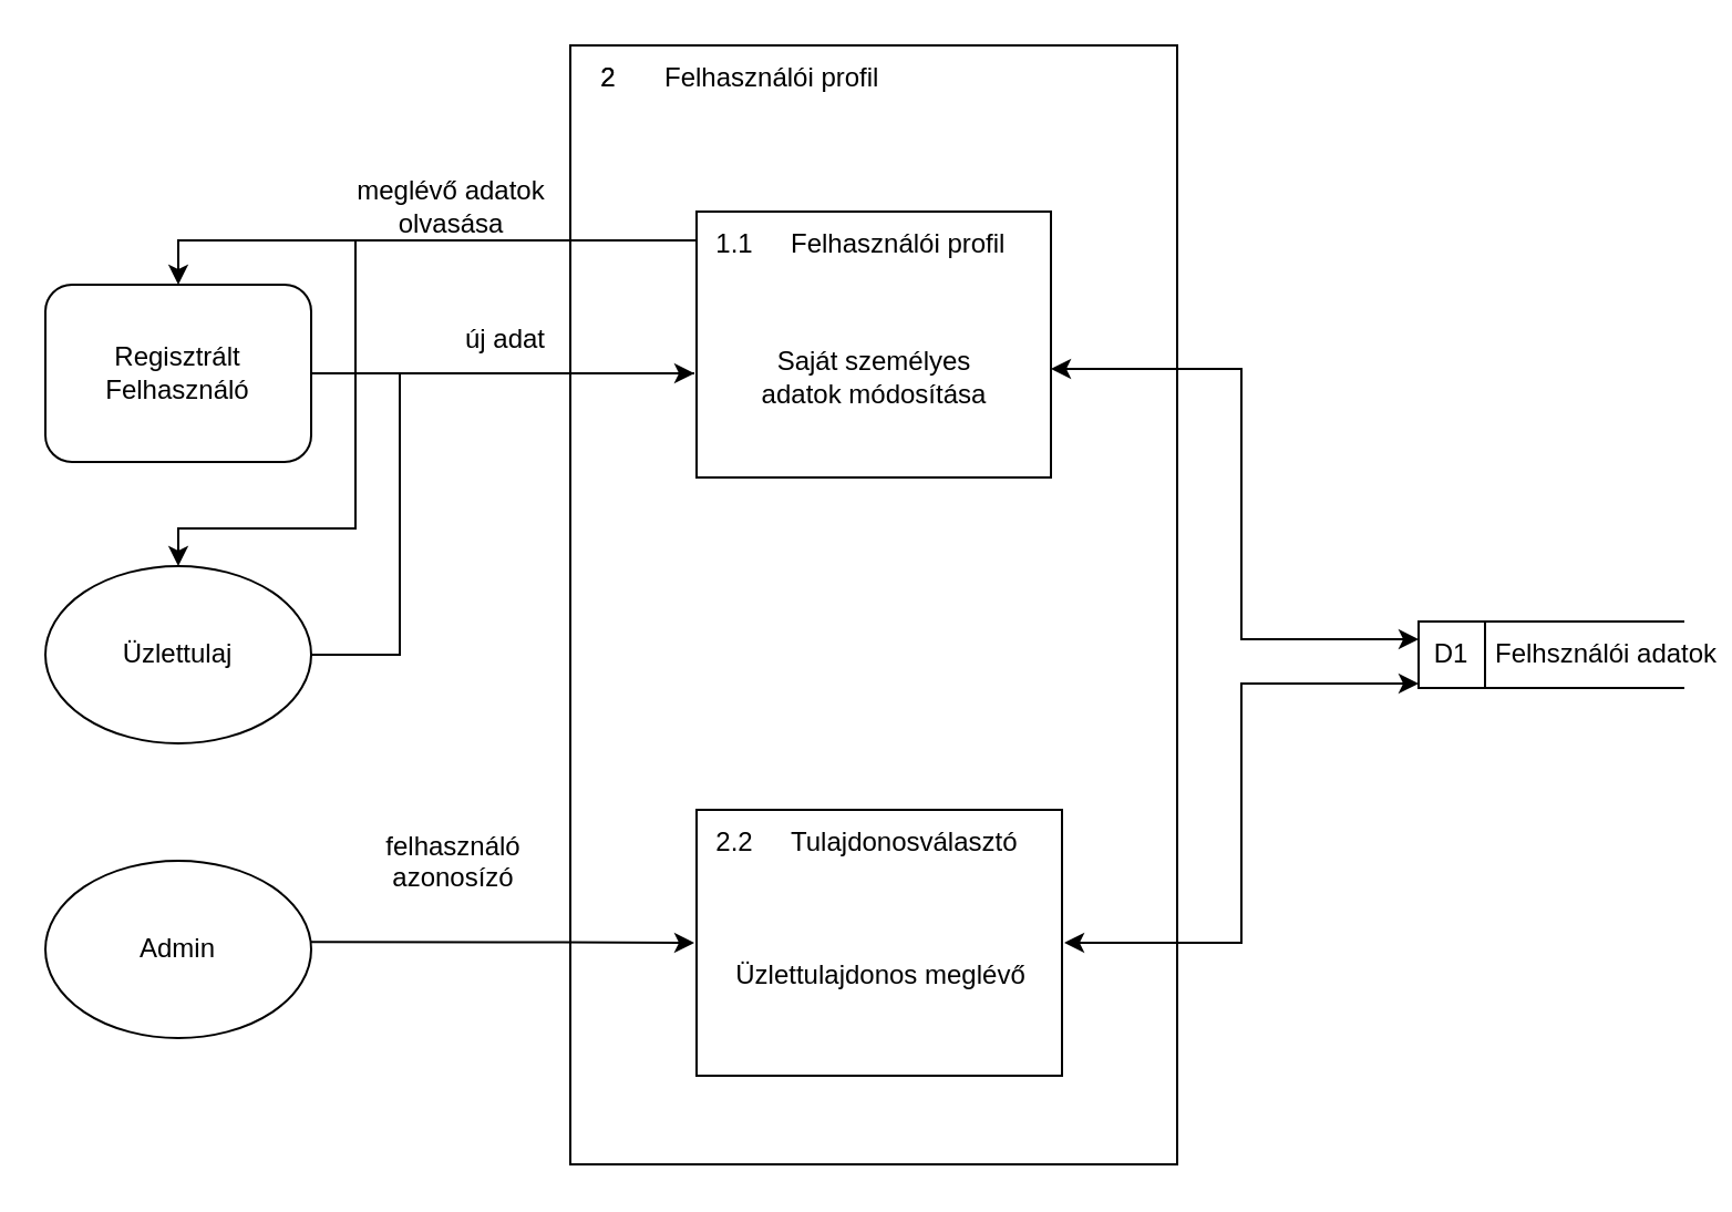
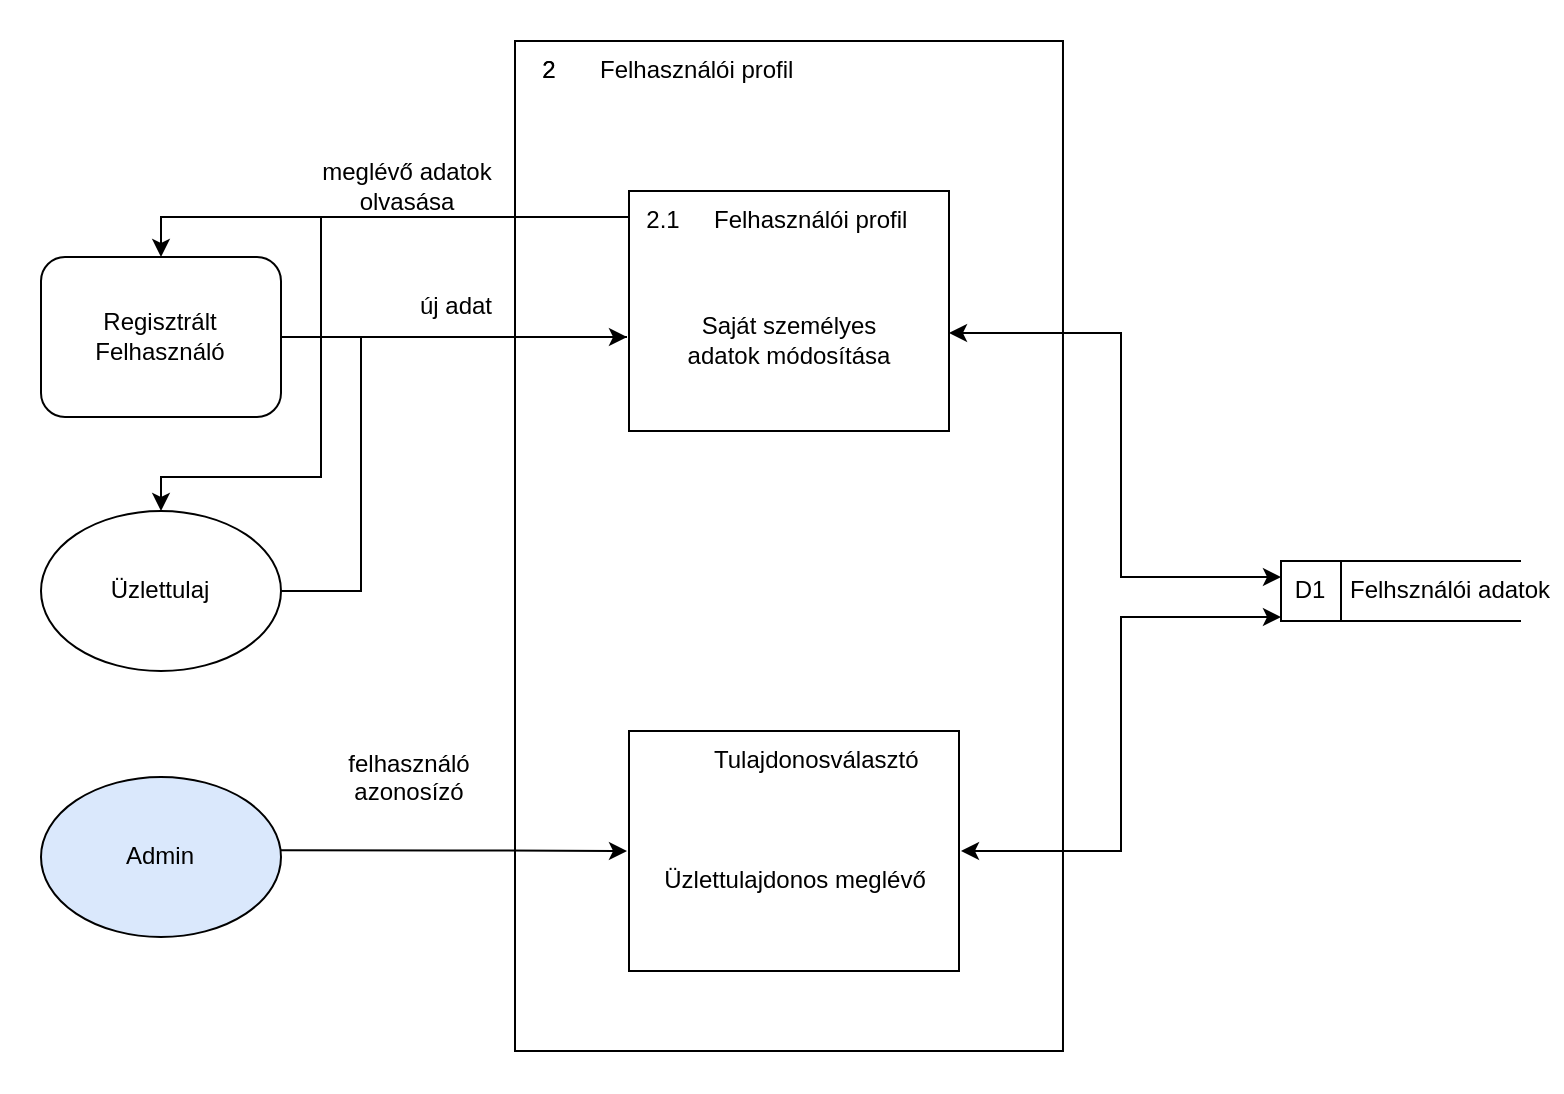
  <mxCell id="0" />
  <mxCell id="1" parent="0" />
  <mxCell id="2" value="" style="html=1;dashed=0;whitespace=wrap;shape=mxgraph.dfd.process;align=center;container=1;collapsible=0;spacingTop=30;" parent="1" vertex="1"><mxGeometry x="257" y="20" width="273.99" height="505" as="geometry" /></mxCell>
  <mxCell id="3" value="2" style="text;html=1;strokeColor=none;fillColor=none;align=center;verticalAlign=middle;whiteSpace=wrap;rounded=0;movable=0;resizable=0;rotatable=0;cloneable=0;deletable=0;connectable=0;allowArrows=0;pointerEvents=1;" parent="2" vertex="1"><mxGeometry width="35" height="30" as="geometry" /></mxCell>
  <mxCell id="4" value="Felhasználói profil" style="text;html=1;strokeColor=none;fillColor=none;align=left;verticalAlign=middle;whiteSpace=wrap;rounded=0;movable=0;resizable=0;connectable=0;allowArrows=0;rotatable=0;cloneable=0;deletable=0;spacingLeft=6;autosize=1;resizeWidth=0;" parent="2" vertex="1"><mxGeometry x="35" width="120" height="30" as="geometry" /></mxCell>
  <mxCell id="5" value="Saját személyes&lt;br&gt;adatok módosítása" style="html=1;dashed=0;whitespace=wrap;shape=mxgraph.dfd.process2;align=center;container=1;collapsible=0;spacingTop=30;movable=1;resizable=1;rotatable=1;deletable=1;editable=1;locked=0;connectable=1;" parent="2" vertex="1"><mxGeometry x="57" y="75" width="160" height="120" as="geometry" /></mxCell>
- <mxCell id="6" value="1.1" style="text;html=1;strokeColor=none;fillColor=none;align=center;verticalAlign=middle;whiteSpace=wrap;rounded=0;connectable=0;allowArrows=0;editable=1;movable=0;resizable=0;rotatable=0;deletable=0;locked=0;cloneable=0;" parent="5" vertex="1"><mxGeometry width="35" height="30" as="geometry" /></mxCell>
+ <mxCell id="6" value="2.1" style="text;html=1;strokeColor=none;fillColor=none;align=center;verticalAlign=middle;whiteSpace=wrap;rounded=0;connectable=0;allowArrows=0;editable=1;movable=0;resizable=0;rotatable=0;deletable=0;locked=0;cloneable=0;" parent="5" vertex="1"><mxGeometry width="35" height="30" as="geometry" /></mxCell>
  <mxCell id="7" value="Felhasználói profil" style="text;strokeColor=none;fillColor=none;align=left;verticalAlign=middle;whiteSpace=wrap;rounded=0;autosize=1;connectable=0;allowArrows=0;movable=0;resizable=0;rotatable=0;deletable=0;cloneable=0;spacingLeft=6;fontStyle=0;html=1;" parent="5" vertex="1"><mxGeometry x="35" width="120" height="30" as="geometry" /></mxCell>
  <mxCell id="8" value="Üzlettulajdonos meglévő" style="html=1;dashed=0;whitespace=wrap;shape=mxgraph.dfd.process2;align=center;container=1;collapsible=0;spacingTop=30;movable=1;resizable=1;rotatable=1;deletable=1;editable=1;locked=0;connectable=1;" parent="2" vertex="1"><mxGeometry x="57" y="345" width="165" height="120" as="geometry" /></mxCell>
- <mxCell id="9" value="2.2" style="text;html=1;strokeColor=none;fillColor=none;align=center;verticalAlign=middle;whiteSpace=wrap;rounded=0;connectable=0;allowArrows=0;editable=1;movable=0;resizable=0;rotatable=0;deletable=0;locked=0;cloneable=0;" parent="8" vertex="1"><mxGeometry width="35" height="30" as="geometry" /></mxCell>
  <mxCell id="10" value="Tulajdonosválasztó" style="text;strokeColor=none;fillColor=none;align=left;verticalAlign=middle;whiteSpace=wrap;rounded=0;autosize=1;connectable=0;allowArrows=0;movable=0;resizable=0;rotatable=0;deletable=0;cloneable=0;spacingLeft=6;fontStyle=0;html=1;" parent="8" vertex="1"><mxGeometry x="35" width="130" height="30" as="geometry" /></mxCell>
  <mxCell id="11" value="2" style="text;html=1;strokeColor=none;fillColor=none;align=center;verticalAlign=middle;whiteSpace=wrap;rounded=0;movable=0;resizable=0;rotatable=0;cloneable=0;deletable=0;connectable=0;allowArrows=0;pointerEvents=1;" vertex="1" parent="1"><mxGeometry x="257" y="20" width="35" height="30" as="geometry" /></mxCell>
  <mxCell id="12" style="edgeStyle=orthogonalEdgeStyle;rounded=0;orthogonalLoop=1;jettySize=auto;html=1;exitX=1;exitY=0.5;exitDx=0;exitDy=0;startArrow=none;startFill=0;endArrow=none;endFill=0;" edge="1" parent="1" source="16"><mxGeometry relative="1" as="geometry"><mxPoint x="140" y="165" as="sourcePoint" /><mxPoint x="313" y="168" as="targetPoint" /></mxGeometry></mxCell>
  <mxCell id="13" style="edgeStyle=orthogonalEdgeStyle;rounded=0;orthogonalLoop=1;jettySize=auto;html=1;startArrow=none;startFill=0;movable=1;resizable=1;rotatable=1;deletable=1;editable=1;locked=0;connectable=1;" edge="1" parent="1"><mxGeometry relative="1" as="geometry"><mxPoint x="140" y="295" as="sourcePoint" /><mxPoint x="313" y="168" as="targetPoint" /><Array as="points"><mxPoint x="180" y="295" /><mxPoint x="180" y="168" /><mxPoint x="313" y="168" /></Array></mxGeometry></mxCell>
  <mxCell id="14" value="új adat" style="text;html=1;strokeColor=none;fillColor=none;align=center;verticalAlign=middle;whiteSpace=wrap;rounded=0;" vertex="1" parent="1"><mxGeometry x="194.5" y="138" width="65.5" height="30" as="geometry" /></mxCell>
  <mxCell id="15" style="edgeStyle=orthogonalEdgeStyle;rounded=0;orthogonalLoop=1;jettySize=auto;html=1;exitX=1;exitY=0.5;exitDx=0;exitDy=0;startArrow=none;startFill=0;movable=1;resizable=1;rotatable=1;deletable=1;editable=1;locked=0;connectable=1;" edge="1" parent="1"><mxGeometry relative="1" as="geometry"><mxPoint x="140" y="424.66" as="sourcePoint" /><mxPoint x="313" y="425" as="targetPoint" /><Array as="points"><mxPoint x="225" y="425" /><mxPoint x="310" y="425" /></Array></mxGeometry></mxCell>
  <mxCell id="16" value="Regisztrált&lt;br&gt;Felhasználó" style="whiteSpace=wrap;html=1;rounded=1;" vertex="1" parent="1"><mxGeometry x="20" y="128" width="120" height="80" as="geometry" /></mxCell>
  <mxCell id="17" value="Üzlettulaj" style="ellipse;whiteSpace=wrap;html=1;" vertex="1" parent="1"><mxGeometry x="20" y="255" width="120" height="80" as="geometry" /></mxCell>
- <mxCell id="18" value="Admin" style="ellipse;whiteSpace=wrap;html=1;" vertex="1" parent="1"><mxGeometry x="20" y="388" width="120" height="80" as="geometry" /></mxCell>
+ <mxCell id="18" value="Admin" style="ellipse;whiteSpace=wrap;html=1;fillColor=#dae8fc;" vertex="1" parent="1"><mxGeometry x="20" y="388" width="120" height="80" as="geometry" /></mxCell>
  <mxCell id="19" value="" style="endArrow=classic;html=1;rounded=0;entryX=0.5;entryY=0;entryDx=0;entryDy=0;" edge="1" parent="1" target="16"><mxGeometry width="50" height="50" relative="1" as="geometry"><mxPoint x="314" y="108" as="sourcePoint" /><mxPoint x="140" y="108" as="targetPoint" /><Array as="points"><mxPoint x="80" y="108" /></Array></mxGeometry></mxCell>
  <mxCell id="20" value="" style="endArrow=classic;html=1;rounded=0;entryX=0.5;entryY=0;entryDx=0;entryDy=0;" edge="1" parent="1" target="17"><mxGeometry width="50" height="50" relative="1" as="geometry"><mxPoint x="314" y="108" as="sourcePoint" /><mxPoint x="140" y="108" as="targetPoint" /><Array as="points"><mxPoint x="160" y="108" /><mxPoint x="160" y="238" /><mxPoint x="80" y="238" /></Array></mxGeometry></mxCell>
  <mxCell id="21" value="meglévő adatok olvasása" style="text;html=1;strokeColor=none;fillColor=none;align=center;verticalAlign=middle;whiteSpace=wrap;rounded=0;" vertex="1" parent="1"><mxGeometry x="145.5" y="78" width="114.5" height="30" as="geometry" /></mxCell>
  <mxCell id="22" value="&lt;div style=&quot;text-align: center;&quot;&gt;&lt;span style=&quot;background-color: initial;&quot;&gt;felhasználó azonosízó&lt;/span&gt;&lt;/div&gt;" style="text;whiteSpace=wrap;html=1;" vertex="1" parent="1"><mxGeometry x="155.5" y="368" width="94.5" height="40" as="geometry" /></mxCell>
  <mxCell id="23" value="Felhsználói adatok" style="html=1;dashed=0;whitespace=wrap;shape=mxgraph.dfd.dataStoreID;align=left;spacingLeft=33;container=1;collapsible=0;autosize=0;" vertex="1" parent="1"><mxGeometry x="640" y="280" width="120" height="30" as="geometry" /></mxCell>
  <mxCell id="24" value="D1" style="text;html=1;strokeColor=none;fillColor=none;align=center;verticalAlign=middle;whiteSpace=wrap;rounded=0;movable=0;resizable=0;rotatable=0;cloneable=0;deletable=0;allowArrows=0;connectable=0;" vertex="1" parent="23"><mxGeometry width="30" height="30" as="geometry" /></mxCell>
  <mxCell id="25" style="edgeStyle=orthogonalEdgeStyle;rounded=0;orthogonalLoop=1;jettySize=auto;html=1;startArrow=classic;startFill=1;movable=1;resizable=1;rotatable=1;deletable=1;editable=1;locked=0;connectable=1;exitX=1.003;exitY=0.59;exitDx=0;exitDy=0;exitPerimeter=0;entryX=0;entryY=0.267;entryDx=0;entryDy=0;entryPerimeter=0;" edge="1" parent="1" target="23"><mxGeometry relative="1" as="geometry"><mxPoint x="474" y="166" as="sourcePoint" /><mxPoint x="630" y="288" as="targetPoint" /><Array as="points"><mxPoint x="560" y="166" /><mxPoint x="560" y="288" /></Array></mxGeometry></mxCell>
  <mxCell id="26" style="edgeStyle=orthogonalEdgeStyle;rounded=0;orthogonalLoop=1;jettySize=auto;html=1;startArrow=classic;startFill=1;movable=1;resizable=1;rotatable=1;deletable=1;editable=1;locked=0;connectable=1;" edge="1" parent="1"><mxGeometry relative="1" as="geometry"><mxPoint x="480" y="425" as="sourcePoint" /><mxPoint x="640" y="308" as="targetPoint" /><Array as="points"><mxPoint x="560" y="425" /><mxPoint x="560" y="308" /><mxPoint x="640" y="308" /></Array></mxGeometry></mxCell>
